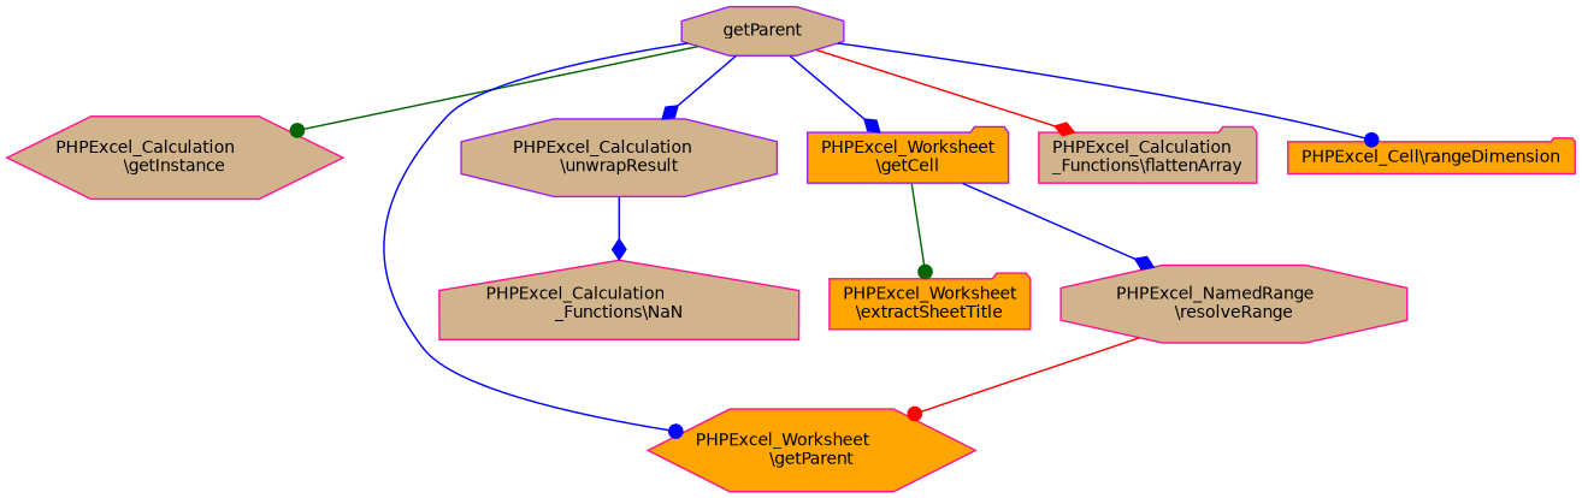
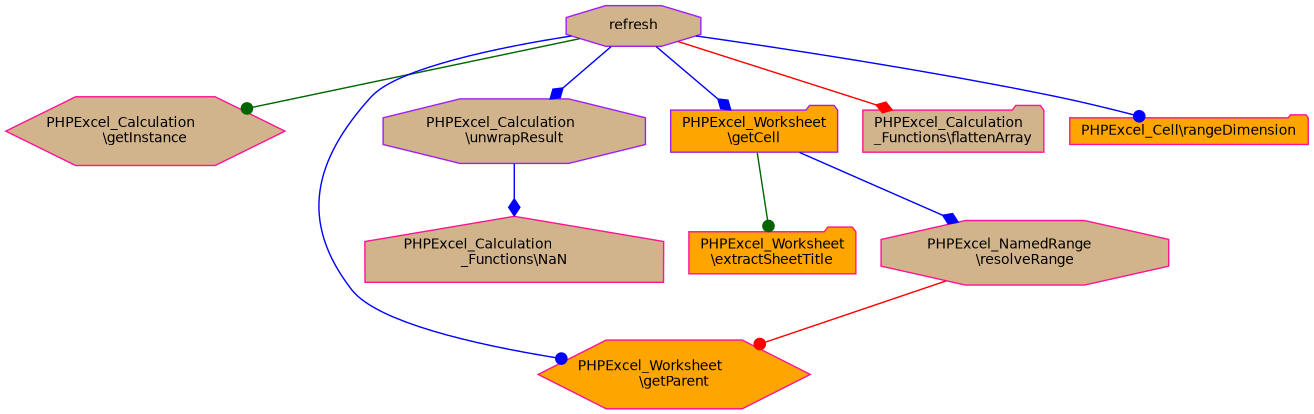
  digraph {
    rankdir=TB
    node [color=deeppink fillcolor=tan fontname=Helvetica fontsize=10 shape=folder style=filled]
    edge [color=blue fontname=Helvetica fontsize=10 labelfontname=Helvetica labelfontsize=10 style=solid arrowhead=dot]
-   n1 [color=purple fontcolor=black height=0.2 label=getParent shape=octagon width=0.4]
+   n1 [color=purple fontcolor=black height=0.2 label=refresh shape=octagon width=0.4]
    n2 [height=0.2 label="PHPExcel_Calculation\l\\getInstance" shape=hexagon width=0.4]
    n3 [fillcolor=orange height=0.2 label="PHPExcel_Worksheet\l\\getParent" shape=hexagon width=0.4]
    n4 [color=purple height=0.2 label="PHPExcel_Calculation\l\\unwrapResult" shape=octagon width=0.4]
    n5 [color=purple fillcolor=orange height=0.2 label="PHPExcel_Worksheet\l\\getCell" width=0.4]
    n6 [height=0.2 label="PHPExcel_Calculation\l_Functions\\flattenArray" width=0.4]
    n7 [fillcolor=orange height=0.2 label="PHPExcel_Cell\\rangeDimension" width=0.4]
    Node25 [height=0.2 label="PHPExcel_Calculation\l_Functions\\NaN" shape=house width=0.4]
    n9 [fillcolor=orange height=0.2 label="PHPExcel_Worksheet\l\\extractSheetTitle" width=0.4]
    n10 [height=0.2 label="PHPExcel_NamedRange\l\\resolveRange" shape=octagon width=0.4]
    n1 -> n2 [color=darkgreen]
    n1 -> n3
    n1 -> n4 [arrowhead=diamond]
    n1 -> n5 [arrowhead=diamond]
    n1 -> n6 [color=red arrowhead=diamond]
    n1 -> n7
    n4 -> Node25 [arrowhead=diamond]
    n5 -> n9 [color=darkgreen]
    n5 -> n10 [arrowhead=diamond]
    n10 -> n3 [color=red]
  }
